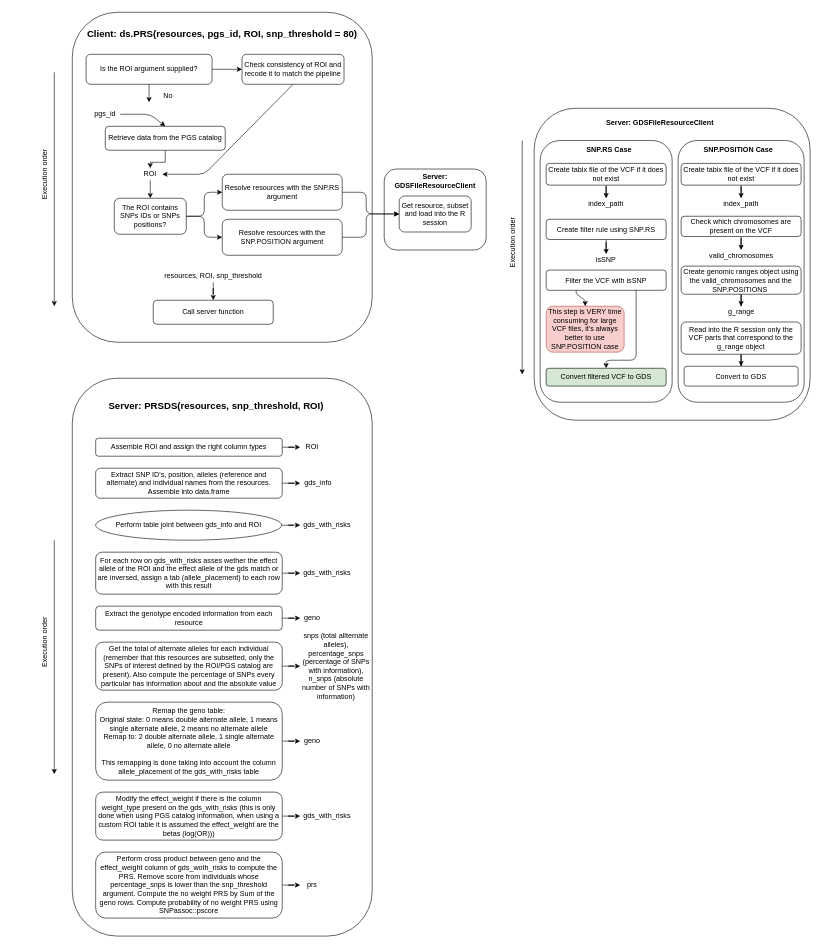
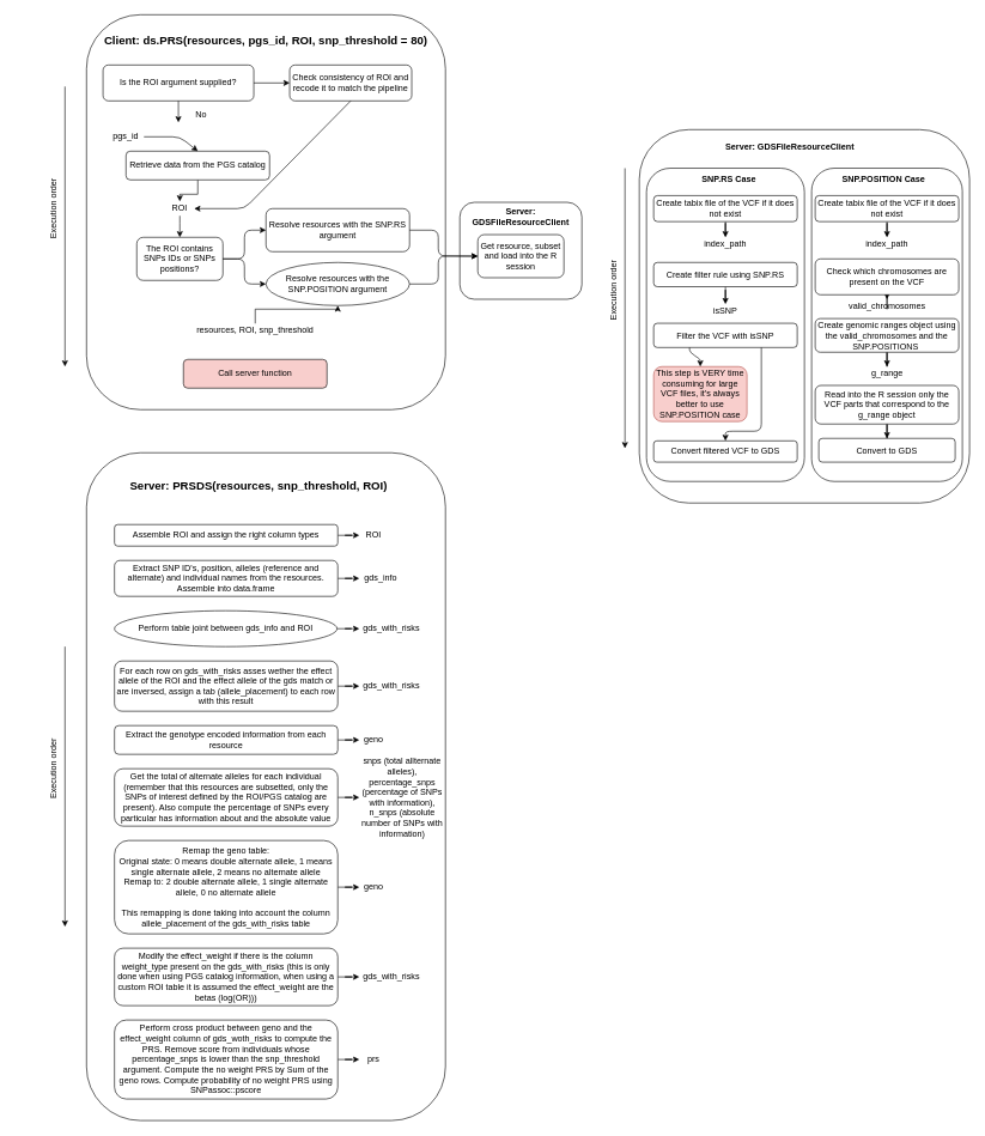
  <mxCell id="0" />
  <mxCell id="1" parent="0" />
  <mxCell id="2" value="" style="rounded=1;whiteSpace=wrap;html=1;" parent="1" vertex="1"><mxGeometry x="120" y="20" width="500" height="550" as="geometry" /></mxCell>
  <mxCell id="3" value="&lt;font size=&quot;1&quot;&gt;&lt;b style=&quot;font-size: 16px&quot;&gt;Client: ds.PRS&lt;/b&gt;&lt;/font&gt;&lt;span style=&quot;font-size: 16px&quot;&gt;&lt;b&gt;(resources, pgs_id, ROI, snp_threshold = 80)&lt;/b&gt;&lt;/span&gt;" style="text;html=1;strokeColor=none;fillColor=none;align=center;verticalAlign=middle;whiteSpace=wrap;rounded=0;" parent="1" vertex="1"><mxGeometry x="140" y="40" width="460" height="30" as="geometry" /></mxCell>
  <mxCell id="4" value="" style="edgeStyle=orthogonalEdgeStyle;rounded=0;orthogonalLoop=1;jettySize=auto;html=1;" parent="1" source="5" target="8" edge="1"><mxGeometry relative="1" as="geometry" /></mxCell>
  <mxCell id="5" value="&lt;font style=&quot;font-size: 12px&quot;&gt;Retrieve data from the PGS catalog&lt;/font&gt;" style="rounded=1;whiteSpace=wrap;html=1;align=center;" parent="1" vertex="1"><mxGeometry x="175" y="210" width="200" height="40" as="geometry" /></mxCell>
  <mxCell id="6" value="pgs_id" style="text;html=1;strokeColor=none;fillColor=none;align=center;verticalAlign=middle;whiteSpace=wrap;rounded=0;" parent="1" vertex="1"><mxGeometry x="150" y="180" width="50" height="20" as="geometry" /></mxCell>
  <mxCell id="7" value="" style="endArrow=classic;html=1;entryX=0.5;entryY=0;entryDx=0;entryDy=0;exitX=1;exitY=0.5;exitDx=0;exitDy=0;" parent="1" source="6" target="5" edge="1"><mxGeometry width="50" height="50" relative="1" as="geometry"><mxPoint x="370" y="290" as="sourcePoint" /><mxPoint x="630" y="260" as="targetPoint" /><Array as="points"><mxPoint x="250" y="190" /></Array></mxGeometry></mxCell>
  <mxCell id="8" value="ROI" style="text;html=1;strokeColor=none;fillColor=none;align=center;verticalAlign=middle;whiteSpace=wrap;rounded=0;" parent="1" vertex="1"><mxGeometry x="230" y="280" width="40" height="20" as="geometry" /></mxCell>
  <mxCell id="9" value="The ROI contains SNPs IDs or SNPs positions?" style="rounded=1;whiteSpace=wrap;html=1;" parent="1" vertex="1"><mxGeometry x="190" y="330" width="120" height="60" as="geometry" /></mxCell>
  <mxCell id="10" value="" style="endArrow=classic;html=1;exitX=0.5;exitY=1;exitDx=0;exitDy=0;" parent="1" source="8" edge="1"><mxGeometry width="50" height="50" relative="1" as="geometry"><mxPoint x="300" y="290" as="sourcePoint" /><mxPoint x="250" y="330" as="targetPoint" /><Array as="points"><mxPoint x="250" y="320" /></Array></mxGeometry></mxCell>
  <mxCell id="11" value="Resolve resources with the SNP.RS argument" style="rounded=1;whiteSpace=wrap;html=1;" parent="1" vertex="1"><mxGeometry x="370" y="290" width="200" height="60" as="geometry" /></mxCell>
- <mxCell id="12" value="Resolve resources with the SNP.POSITION argument" style="rounded=1;whiteSpace=wrap;html=1;" parent="1" vertex="1"><mxGeometry x="370" y="365" width="200" height="60" as="geometry" /></mxCell>
+ <mxCell id="12" value="Resolve resources with the SNP.POSITION argument" style="ellipse;whiteSpace=wrap;html=1;" parent="1" vertex="1"><mxGeometry x="370" y="365" width="200" height="60" as="geometry" /></mxCell>
  <mxCell id="13" value="" style="endArrow=classic;html=1;entryX=0;entryY=0.5;entryDx=0;entryDy=0;exitX=1;exitY=0.5;exitDx=0;exitDy=0;" parent="1" source="9" target="11" edge="1"><mxGeometry width="50" height="50" relative="1" as="geometry"><mxPoint x="310" y="380" as="sourcePoint" /><mxPoint x="360" y="330" as="targetPoint" /><Array as="points"><mxPoint x="340" y="360" /><mxPoint x="340" y="320" /></Array></mxGeometry></mxCell>
  <mxCell id="14" value="" style="endArrow=classic;html=1;entryX=0;entryY=0.5;entryDx=0;entryDy=0;exitX=1;exitY=0.5;exitDx=0;exitDy=0;" parent="1" source="9" target="12" edge="1"><mxGeometry width="50" height="50" relative="1" as="geometry"><mxPoint x="330" y="400" as="sourcePoint" /><mxPoint x="380" y="350" as="targetPoint" /><Array as="points"><mxPoint x="340" y="360" /><mxPoint x="340" y="395" /></Array></mxGeometry></mxCell>
  <mxCell id="15" value="" style="rounded=1;whiteSpace=wrap;html=1;" parent="1" vertex="1"><mxGeometry x="640" y="281.25" width="170" height="135" as="geometry" /></mxCell>
  <mxCell id="16" value="&lt;b&gt;Server: GDSFileResourceClient&lt;/b&gt;" style="text;html=1;strokeColor=none;fillColor=none;align=center;verticalAlign=middle;whiteSpace=wrap;rounded=0;" parent="1" vertex="1"><mxGeometry x="650" y="286.25" width="150" height="30" as="geometry" /></mxCell>
  <mxCell id="17" value="Get resource, subset and load into the R session" style="rounded=1;whiteSpace=wrap;html=1;" parent="1" vertex="1"><mxGeometry x="665" y="326.25" width="120" height="60" as="geometry" /></mxCell>
  <mxCell id="18" value="" style="endArrow=classic;html=1;entryX=0;entryY=0.5;entryDx=0;entryDy=0;exitX=1;exitY=0.5;exitDx=0;exitDy=0;" parent="1" source="11" target="17" edge="1"><mxGeometry width="50" height="50" relative="1" as="geometry"><mxPoint x="410" y="270" as="sourcePoint" /><mxPoint x="460" y="220" as="targetPoint" /><Array as="points"><mxPoint x="610" y="320" /><mxPoint x="610" y="356" /></Array></mxGeometry></mxCell>
  <mxCell id="19" value="" style="endArrow=classic;html=1;entryX=0;entryY=0.5;entryDx=0;entryDy=0;exitX=1;exitY=0.5;exitDx=0;exitDy=0;" parent="1" source="12" target="17" edge="1"><mxGeometry width="50" height="50" relative="1" as="geometry"><mxPoint x="410" y="270" as="sourcePoint" /><mxPoint x="460" y="220" as="targetPoint" /><Array as="points"><mxPoint x="610" y="395" /><mxPoint x="610" y="356" /></Array></mxGeometry></mxCell>
  <mxCell id="20" value="" style="endArrow=classic;html=1;" parent="1" edge="1"><mxGeometry width="50" height="50" relative="1" as="geometry"><mxPoint x="90" y="120" as="sourcePoint" /><mxPoint x="90" y="510" as="targetPoint" /></mxGeometry></mxCell>
  <mxCell id="21" value="Execution order" style="text;html=1;strokeColor=none;fillColor=none;align=center;verticalAlign=middle;whiteSpace=wrap;rounded=0;rotation=-90;" parent="1" vertex="1"><mxGeometry x="20" y="273.75" width="110" height="32.5" as="geometry" /></mxCell>
- <mxCell id="22" value="&lt;font style=&quot;font-size: 12px&quot;&gt;Call server function&lt;/font&gt;" style="rounded=1;whiteSpace=wrap;html=1;align=center;" parent="1" vertex="1"><mxGeometry x="255" y="500" width="200" height="40" as="geometry" /></mxCell>
- <mxCell id="23" value="" style="edgeStyle=orthogonalEdgeStyle;rounded=0;orthogonalLoop=1;jettySize=auto;html=1;" parent="1" source="24" target="22" edge="1"><mxGeometry relative="1" as="geometry" /></mxCell>
+ <mxCell id="22" value="&lt;font style=&quot;font-size: 12px&quot;&gt;Call server function&lt;/font&gt;" style="rounded=1;whiteSpace=wrap;html=1;align=center;fillColor=#f8cecc;" parent="1" vertex="1"><mxGeometry x="255" y="500" width="200" height="40" as="geometry" /></mxCell>
+ <mxCell id="23" value="" style="edgeStyle=orthogonalEdgeStyle;rounded=0;orthogonalLoop=1;jettySize=auto;html=1;" parent="1" source="24" target="12" edge="1"><mxGeometry relative="1" as="geometry" /></mxCell>
  <mxCell id="24" value="resources, ROI,&amp;nbsp;snp_threshold" style="text;html=1;strokeColor=none;fillColor=none;align=center;verticalAlign=middle;whiteSpace=wrap;rounded=0;" parent="1" vertex="1"><mxGeometry x="255" y="450" width="200" height="20" as="geometry" /></mxCell>
  <mxCell id="25" value="" style="rounded=1;whiteSpace=wrap;html=1;" parent="1" vertex="1"><mxGeometry x="120" y="630" width="500" height="930" as="geometry" /></mxCell>
  <mxCell id="26" value="" style="rounded=1;whiteSpace=wrap;html=1;" parent="1" vertex="1"><mxGeometry x="890" y="180" width="460" height="520" as="geometry" /></mxCell>
  <mxCell id="27" value="" style="edgeStyle=orthogonalEdgeStyle;rounded=0;orthogonalLoop=1;jettySize=auto;html=1;" parent="1" source="28" target="29" edge="1"><mxGeometry relative="1" as="geometry" /></mxCell>
  <mxCell id="28" value="Is the ROI argument supplied?" style="rounded=1;whiteSpace=wrap;html=1;" parent="1" vertex="1"><mxGeometry x="143" y="90" width="210" height="50" as="geometry" /></mxCell>
  <mxCell id="29" value="Check consistency of ROI and recode it to match the pipeline" style="rounded=1;whiteSpace=wrap;html=1;" parent="1" vertex="1"><mxGeometry x="403" y="90" width="170" height="50" as="geometry" /></mxCell>
  <mxCell id="30" value="" style="endArrow=classic;html=1;exitX=0.5;exitY=1;exitDx=0;exitDy=0;" parent="1" source="28" edge="1"><mxGeometry width="50" height="50" relative="1" as="geometry"><mxPoint x="255" y="140" as="sourcePoint" /><mxPoint x="248" y="170" as="targetPoint" /></mxGeometry></mxCell>
  <mxCell id="31" value="No" style="text;html=1;strokeColor=none;fillColor=none;align=center;verticalAlign=middle;whiteSpace=wrap;rounded=0;" parent="1" vertex="1"><mxGeometry x="260" y="150" width="40" height="20" as="geometry" /></mxCell>
  <mxCell id="32" value="" style="endArrow=classic;html=1;exitX=0.5;exitY=1;exitDx=0;exitDy=0;entryX=1;entryY=0.5;entryDx=0;entryDy=0;" parent="1" source="29" target="8" edge="1"><mxGeometry width="50" height="50" relative="1" as="geometry"><mxPoint x="420" y="140" as="sourcePoint" /><mxPoint x="470" y="90" as="targetPoint" /><Array as="points"><mxPoint x="340" y="290" /></Array></mxGeometry></mxCell>
  <mxCell id="33" value="&lt;font size=&quot;1&quot;&gt;&lt;b style=&quot;font-size: 16px&quot;&gt;Server: PRSDS&lt;/b&gt;&lt;/font&gt;&lt;span style=&quot;font-size: 16px&quot;&gt;&lt;b&gt;(resources,&amp;nbsp;&lt;/b&gt;&lt;/span&gt;&lt;b style=&quot;font-size: 16px&quot;&gt;snp_threshold&lt;/b&gt;&lt;span style=&quot;font-size: 16px&quot;&gt;&lt;b&gt;, ROI)&lt;/b&gt;&lt;/span&gt;" style="text;html=1;strokeColor=none;fillColor=none;align=center;verticalAlign=middle;whiteSpace=wrap;rounded=0;" parent="1" vertex="1"><mxGeometry x="130" y="660" width="460" height="30" as="geometry" /></mxCell>
  <mxCell id="34" value="" style="edgeStyle=orthogonalEdgeStyle;rounded=0;orthogonalLoop=1;jettySize=auto;html=1;" parent="1" source="35" target="38" edge="1"><mxGeometry relative="1" as="geometry" /></mxCell>
  <mxCell id="35" value="Assemble ROI and assign the right column types" style="rounded=1;whiteSpace=wrap;html=1;" parent="1" vertex="1"><mxGeometry x="159" y="730" width="311" height="30" as="geometry" /></mxCell>
  <mxCell id="36" value="" style="edgeStyle=orthogonalEdgeStyle;rounded=0;orthogonalLoop=1;jettySize=auto;html=1;" parent="1" source="37" target="39" edge="1"><mxGeometry relative="1" as="geometry" /></mxCell>
  <mxCell id="37" value="Extract SNP ID's, position, alleles (reference and alternate) and individual names from the resources. Assemble into data.frame" style="rounded=1;whiteSpace=wrap;html=1;" parent="1" vertex="1"><mxGeometry x="159" y="780" width="311" height="50" as="geometry" /></mxCell>
  <mxCell id="38" value="ROI" style="text;html=1;strokeColor=none;fillColor=none;align=center;verticalAlign=middle;whiteSpace=wrap;rounded=0;" parent="1" vertex="1"><mxGeometry x="500" y="735" width="40" height="20" as="geometry" /></mxCell>
  <mxCell id="39" value="gds_info" style="text;html=1;strokeColor=none;fillColor=none;align=center;verticalAlign=middle;whiteSpace=wrap;rounded=0;" parent="1" vertex="1"><mxGeometry x="500" y="795" width="60" height="20" as="geometry" /></mxCell>
  <mxCell id="40" value="" style="edgeStyle=orthogonalEdgeStyle;rounded=0;orthogonalLoop=1;jettySize=auto;html=1;" parent="1" source="41" target="42" edge="1"><mxGeometry relative="1" as="geometry" /></mxCell>
  <mxCell id="41" value="Perform table joint between gds_info and ROI" style="ellipse;whiteSpace=wrap;html=1;" parent="1" vertex="1"><mxGeometry x="159" y="850" width="310" height="50" as="geometry" /></mxCell>
  <mxCell id="42" value="gds_with_risks" style="text;html=1;strokeColor=none;fillColor=none;align=center;verticalAlign=middle;whiteSpace=wrap;rounded=0;" parent="1" vertex="1"><mxGeometry x="500" y="865" width="90" height="20" as="geometry" /></mxCell>
  <mxCell id="43" value="" style="edgeStyle=orthogonalEdgeStyle;rounded=0;orthogonalLoop=1;jettySize=auto;html=1;" parent="1" source="44" target="45" edge="1"><mxGeometry relative="1" as="geometry" /></mxCell>
  <mxCell id="44" value="For each row on gds_with_risks asses wether the effect allele of the ROI and the effect allele of the gds match or are inversed, assign a tab (allele_placement) to each row with this result" style="rounded=1;whiteSpace=wrap;html=1;" parent="1" vertex="1"><mxGeometry x="159" y="920" width="311" height="70" as="geometry" /></mxCell>
  <mxCell id="45" value="gds_with_risks" style="text;html=1;strokeColor=none;fillColor=none;align=center;verticalAlign=middle;whiteSpace=wrap;rounded=0;" parent="1" vertex="1"><mxGeometry x="500" y="945" width="90" height="20" as="geometry" /></mxCell>
  <mxCell id="46" value="" style="edgeStyle=orthogonalEdgeStyle;rounded=0;orthogonalLoop=1;jettySize=auto;html=1;" parent="1" source="47" target="48" edge="1"><mxGeometry relative="1" as="geometry" /></mxCell>
  <mxCell id="47" value="Extract the genotype encoded information from each resource" style="rounded=1;whiteSpace=wrap;html=1;" parent="1" vertex="1"><mxGeometry x="159" y="1010" width="311" height="40" as="geometry" /></mxCell>
  <mxCell id="48" value="geno" style="text;html=1;strokeColor=none;fillColor=none;align=center;verticalAlign=middle;whiteSpace=wrap;rounded=0;" parent="1" vertex="1"><mxGeometry x="500" y="1020" width="40" height="20" as="geometry" /></mxCell>
  <mxCell id="49" value="" style="edgeStyle=orthogonalEdgeStyle;rounded=0;orthogonalLoop=1;jettySize=auto;html=1;" parent="1" source="50" target="51" edge="1"><mxGeometry relative="1" as="geometry" /></mxCell>
  <mxCell id="50" value="Get the total of alternate alleles for each individual (remember that this resources are subsetted, only the SNPs of interest defined by the ROI/PGS catalog are present). Also compute the percentage of SNPs every particular has information about and the absolute value" style="rounded=1;whiteSpace=wrap;html=1;" parent="1" vertex="1"><mxGeometry x="159" y="1070" width="311" height="80" as="geometry" /></mxCell>
  <mxCell id="51" value="snps (total allternate alleles), percentage_snps (percentage of SNPs with information), n_snps (absolute number of SNPs with information)" style="text;html=1;strokeColor=none;fillColor=none;align=center;verticalAlign=middle;whiteSpace=wrap;rounded=0;" parent="1" vertex="1"><mxGeometry x="500" y="1035" width="120" height="150" as="geometry" /></mxCell>
  <mxCell id="52" value="" style="edgeStyle=orthogonalEdgeStyle;rounded=0;orthogonalLoop=1;jettySize=auto;html=1;" parent="1" source="53" target="54" edge="1"><mxGeometry relative="1" as="geometry" /></mxCell>
  <mxCell id="53" value="Remap the geno table:&lt;br&gt;Original state:&amp;nbsp;0 means double alternate allele, 1 means single alternate allele, 2 means no alternate allele&lt;br&gt;Remap to: 2 double alternate allele, 1 single alternate allele, 0 no alternate allele&lt;br&gt;&lt;br&gt;This remapping is done taking into account the column allele_placement of the gds_with_risks table" style="rounded=1;whiteSpace=wrap;html=1;" parent="1" vertex="1"><mxGeometry x="159" y="1170" width="311" height="130" as="geometry" /></mxCell>
  <mxCell id="54" value="geno" style="text;html=1;strokeColor=none;fillColor=none;align=center;verticalAlign=middle;whiteSpace=wrap;rounded=0;" parent="1" vertex="1"><mxGeometry x="500" y="1225" width="40" height="20" as="geometry" /></mxCell>
  <mxCell id="55" value="" style="edgeStyle=orthogonalEdgeStyle;rounded=0;orthogonalLoop=1;jettySize=auto;html=1;" parent="1" source="56" target="57" edge="1"><mxGeometry relative="1" as="geometry" /></mxCell>
  <mxCell id="56" value="Modify the effect_weight if there is the column weight_type present on the gds_with_risks (this is only done when using PGS catalog information, when using a custom ROI table it is assumed the effect_weight are the betas (log(OR)))" style="rounded=1;whiteSpace=wrap;html=1;" parent="1" vertex="1"><mxGeometry x="159" y="1320" width="311" height="80" as="geometry" /></mxCell>
  <mxCell id="57" value="gds_with_risks" style="text;html=1;strokeColor=none;fillColor=none;align=center;verticalAlign=middle;whiteSpace=wrap;rounded=0;" parent="1" vertex="1"><mxGeometry x="500" y="1350" width="90" height="20" as="geometry" /></mxCell>
  <mxCell id="58" value="" style="edgeStyle=orthogonalEdgeStyle;rounded=0;orthogonalLoop=1;jettySize=auto;html=1;" parent="1" source="59" target="60" edge="1"><mxGeometry relative="1" as="geometry" /></mxCell>
  <mxCell id="59" value="Perform cross product between geno and the effect_weight column of gds_woth_risks to compute the PRS. Remove score from individuals whose percentage_snps is lower than the snp_threshold argument. Compute the no weight PRS by Sum of the geno rows. Compute probability of no weight PRS using SNPassoc::pscore" style="rounded=1;whiteSpace=wrap;html=1;" parent="1" vertex="1"><mxGeometry x="159" y="1420" width="311" height="110" as="geometry" /></mxCell>
  <mxCell id="60" value="prs" style="text;html=1;strokeColor=none;fillColor=none;align=center;verticalAlign=middle;whiteSpace=wrap;rounded=0;" parent="1" vertex="1"><mxGeometry x="500" y="1465" width="40" height="20" as="geometry" /></mxCell>
  <mxCell id="61" value="&lt;b&gt;Server: GDSFileResourceClient&lt;/b&gt;" style="text;html=1;strokeColor=none;fillColor=none;align=center;verticalAlign=middle;whiteSpace=wrap;rounded=0;" parent="1" vertex="1"><mxGeometry x="950" y="190" width="300" height="30" as="geometry" /></mxCell>
  <mxCell id="62" value="" style="rounded=1;whiteSpace=wrap;html=1;" parent="1" vertex="1"><mxGeometry x="900" y="233.75" width="220" height="436.25" as="geometry" /></mxCell>
  <mxCell id="63" value="" style="rounded=1;whiteSpace=wrap;html=1;" parent="1" vertex="1"><mxGeometry x="1130" y="233.75" width="210" height="436.25" as="geometry" /></mxCell>
  <mxCell id="64" value="&lt;b&gt;SNP.RS Case&lt;/b&gt;" style="text;html=1;strokeColor=none;fillColor=none;align=center;verticalAlign=middle;whiteSpace=wrap;rounded=0;" parent="1" vertex="1"><mxGeometry x="970" y="240" width="90" height="20" as="geometry" /></mxCell>
  <mxCell id="65" value="&lt;b&gt;SNP.POSITION Case&lt;/b&gt;" style="text;html=1;strokeColor=none;fillColor=none;align=center;verticalAlign=middle;whiteSpace=wrap;rounded=0;" parent="1" vertex="1"><mxGeometry x="1157.5" y="240" width="145" height="20" as="geometry" /></mxCell>
  <mxCell id="66" value="" style="edgeStyle=orthogonalEdgeStyle;rounded=0;orthogonalLoop=1;jettySize=auto;html=1;" parent="1" source="67" target="70" edge="1"><mxGeometry relative="1" as="geometry" /></mxCell>
  <mxCell id="67" value="Create tabix file of the VCF if it does not exist" style="rounded=1;whiteSpace=wrap;html=1;" parent="1" vertex="1"><mxGeometry x="1135" y="271.88" width="200" height="36.25" as="geometry" /></mxCell>
  <mxCell id="68" value="" style="edgeStyle=orthogonalEdgeStyle;rounded=0;orthogonalLoop=1;jettySize=auto;html=1;" parent="1" source="69" target="71" edge="1"><mxGeometry relative="1" as="geometry" /></mxCell>
- <mxCell id="69" value="Check which chromosomes are present on the VCF" style="rounded=1;whiteSpace=wrap;html=1;" parent="1" vertex="1"><mxGeometry x="1135" y="360" width="200" height="33.75" as="geometry" /></mxCell>
+ <mxCell id="69" value="Check which chromosomes are present on the VCF" style="rounded=1;whiteSpace=wrap;html=1;" parent="1" vertex="1"><mxGeometry x="1135" y="360" width="200" height="50" as="geometry" /></mxCell>
  <mxCell id="70" value="index_path" style="text;html=1;strokeColor=none;fillColor=none;align=center;verticalAlign=middle;whiteSpace=wrap;rounded=0;" parent="1" vertex="1"><mxGeometry x="1195" y="330" width="80" height="20" as="geometry" /></mxCell>
  <mxCell id="71" value="valid_chromosomes" style="text;html=1;strokeColor=none;fillColor=none;align=center;verticalAlign=middle;whiteSpace=wrap;rounded=0;" parent="1" vertex="1"><mxGeometry x="1177.5" y="416.25" width="115" height="20" as="geometry" /></mxCell>
  <mxCell id="72" value="" style="edgeStyle=orthogonalEdgeStyle;rounded=0;orthogonalLoop=1;jettySize=auto;html=1;" parent="1" source="73" target="74" edge="1"><mxGeometry relative="1" as="geometry" /></mxCell>
  <mxCell id="73" value="Create genomic ranges object using the valid_chromosomes and the SNP.POSITIONS&amp;nbsp;" style="rounded=1;whiteSpace=wrap;html=1;" parent="1" vertex="1"><mxGeometry x="1135" y="443.13" width="200" height="46.87" as="geometry" /></mxCell>
  <mxCell id="74" value="g_range" style="text;html=1;strokeColor=none;fillColor=none;align=center;verticalAlign=middle;whiteSpace=wrap;rounded=0;" parent="1" vertex="1"><mxGeometry x="1202.5" y="510" width="65" height="20" as="geometry" /></mxCell>
  <mxCell id="75" value="" style="edgeStyle=orthogonalEdgeStyle;rounded=0;orthogonalLoop=1;jettySize=auto;html=1;" parent="1" source="76" target="77" edge="1"><mxGeometry relative="1" as="geometry" /></mxCell>
  <mxCell id="76" value="Read into the R session only the VCF parts that correspond to the g_range object" style="rounded=1;whiteSpace=wrap;html=1;" parent="1" vertex="1"><mxGeometry x="1135" y="536.25" width="200" height="53.75" as="geometry" /></mxCell>
  <mxCell id="77" value="Convert to GDS" style="whiteSpace=wrap;html=1;rounded=1;" parent="1" vertex="1"><mxGeometry x="1140" y="610" width="190" height="33.12" as="geometry" /></mxCell>
  <mxCell id="78" value="" style="edgeStyle=orthogonalEdgeStyle;rounded=0;orthogonalLoop=1;jettySize=auto;html=1;" parent="1" source="79" target="80" edge="1"><mxGeometry relative="1" as="geometry" /></mxCell>
  <mxCell id="79" value="Create tabix file of the VCF if it does not exist" style="rounded=1;whiteSpace=wrap;html=1;" parent="1" vertex="1"><mxGeometry x="910" y="271.88" width="200" height="36.25" as="geometry" /></mxCell>
  <mxCell id="80" value="index_path" style="text;html=1;strokeColor=none;fillColor=none;align=center;verticalAlign=middle;whiteSpace=wrap;rounded=0;" parent="1" vertex="1"><mxGeometry x="970" y="330" width="80" height="20" as="geometry" /></mxCell>
  <mxCell id="81" value="" style="edgeStyle=orthogonalEdgeStyle;rounded=0;orthogonalLoop=1;jettySize=auto;html=1;" parent="1" source="82" target="83" edge="1"><mxGeometry relative="1" as="geometry" /></mxCell>
  <mxCell id="82" value="Create filter rule using SNP.RS" style="rounded=1;whiteSpace=wrap;html=1;" parent="1" vertex="1"><mxGeometry x="910" y="365" width="200" height="33.75" as="geometry" /></mxCell>
  <mxCell id="83" value="isSNP" style="text;html=1;strokeColor=none;fillColor=none;align=center;verticalAlign=middle;whiteSpace=wrap;rounded=0;" parent="1" vertex="1"><mxGeometry x="990" y="423.13" width="40" height="20" as="geometry" /></mxCell>
  <mxCell id="84" value="Filter the VCF with isSNP" style="rounded=1;whiteSpace=wrap;html=1;" parent="1" vertex="1"><mxGeometry x="910" y="449.69" width="200" height="33.75" as="geometry" /></mxCell>
- <mxCell id="85" value="Convert filtered VCF to GDS" style="whiteSpace=wrap;html=1;rounded=1;fillColor=#d5e8d4;" parent="1" vertex="1"><mxGeometry x="910" y="613.44" width="200" height="29.68" as="geometry" /></mxCell>
+ <mxCell id="85" value="Convert filtered VCF to GDS" style="whiteSpace=wrap;html=1;rounded=1;" parent="1" vertex="1"><mxGeometry x="910" y="613.44" width="200" height="29.68" as="geometry" /></mxCell>
  <mxCell id="86" value="This step is VERY time consuming for large VCF files, it's always better to use SNP.POSITION case" style="rounded=1;whiteSpace=wrap;html=1;fillColor=#f8cecc;strokeColor=#b85450;" parent="1" vertex="1"><mxGeometry x="910" y="510" width="130" height="76.56" as="geometry" /></mxCell>
  <mxCell id="87" value="" style="endArrow=classic;html=1;exitX=0.25;exitY=1;exitDx=0;exitDy=0;entryX=0.5;entryY=0;entryDx=0;entryDy=0;" parent="1" source="84" target="86" edge="1"><mxGeometry width="50" height="50" relative="1" as="geometry"><mxPoint x="1020" y="550" as="sourcePoint" /><mxPoint x="1070" y="500" as="targetPoint" /><Array as="points"><mxPoint x="960" y="490" /><mxPoint x="975" y="500" /></Array></mxGeometry></mxCell>
  <mxCell id="88" value="" style="endArrow=classic;html=1;exitX=0.75;exitY=1;exitDx=0;exitDy=0;entryX=0.5;entryY=0;entryDx=0;entryDy=0;" parent="1" source="84" target="85" edge="1"><mxGeometry width="50" height="50" relative="1" as="geometry"><mxPoint x="950" y="570" as="sourcePoint" /><mxPoint x="1000" y="520" as="targetPoint" /><Array as="points"><mxPoint x="1060" y="600" /><mxPoint x="1010" y="600" /></Array></mxGeometry></mxCell>
  <mxCell id="89" value="" style="endArrow=classic;html=1;" edge="1" parent="1"><mxGeometry width="50" height="50" relative="1" as="geometry"><mxPoint x="870" y="233.75" as="sourcePoint" /><mxPoint x="870" y="623.75" as="targetPoint" /></mxGeometry></mxCell>
  <mxCell id="90" value="Execution order" style="text;html=1;strokeColor=none;fillColor=none;align=center;verticalAlign=middle;whiteSpace=wrap;rounded=0;rotation=-90;" vertex="1" parent="1"><mxGeometry x="800" y="387.5" width="110" height="32.5" as="geometry" /></mxCell>
  <mxCell id="91" value="" style="endArrow=classic;html=1;" edge="1" parent="1"><mxGeometry width="50" height="50" relative="1" as="geometry"><mxPoint x="90" y="900" as="sourcePoint" /><mxPoint x="90" y="1290" as="targetPoint" /></mxGeometry></mxCell>
  <mxCell id="92" value="Execution order" style="text;html=1;strokeColor=none;fillColor=none;align=center;verticalAlign=middle;whiteSpace=wrap;rounded=0;rotation=-90;" vertex="1" parent="1"><mxGeometry x="20" y="1053.75" width="110" height="32.5" as="geometry" /></mxCell>
